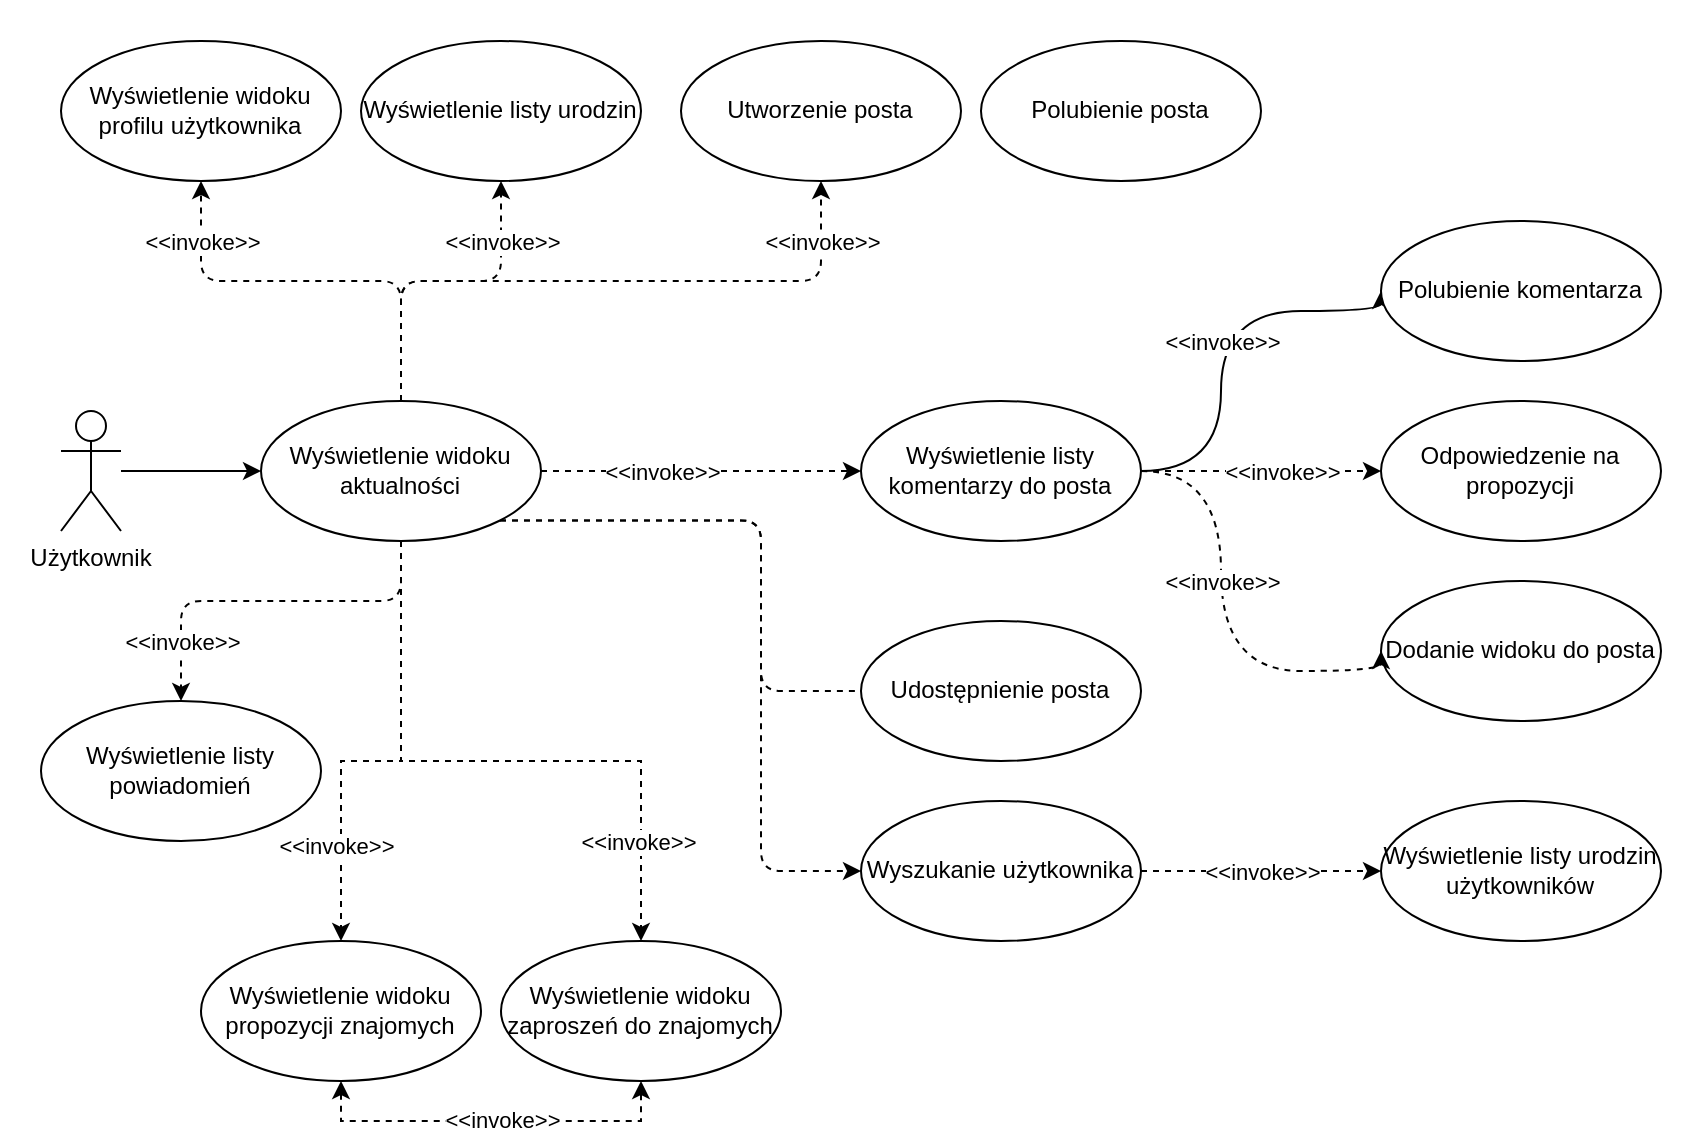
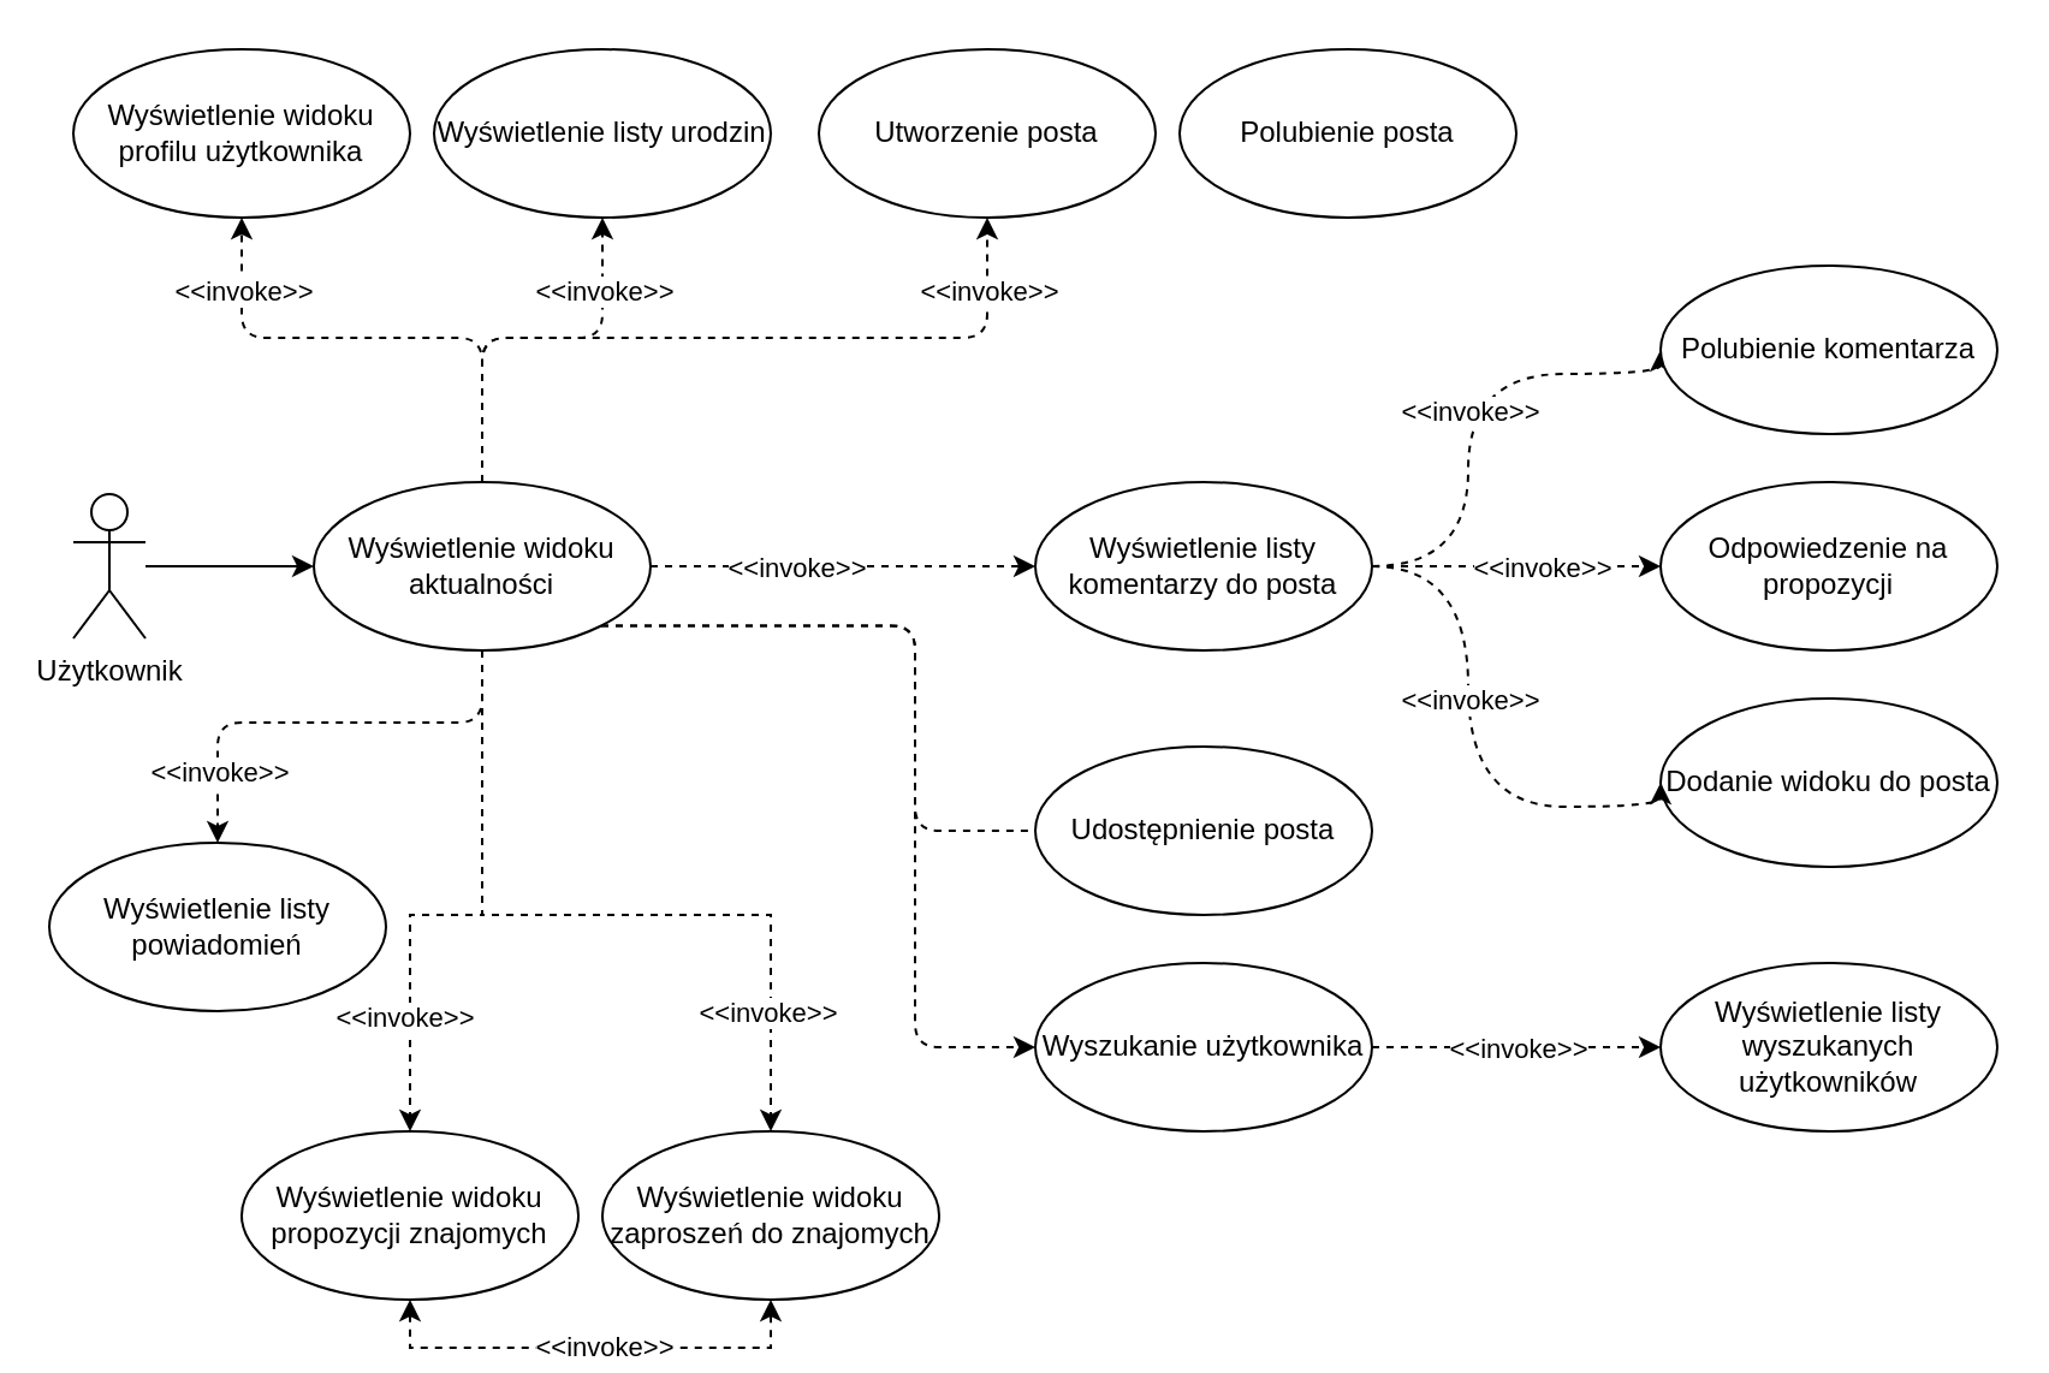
  <mxCell id="0" />
  <mxCell id="1" parent="0" />
  <mxCell id="2" style="edgeStyle=orthogonalEdgeStyle;rounded=0;orthogonalLoop=1;jettySize=auto;html=1;entryX=0;entryY=0.5;entryDx=0;entryDy=0;" parent="1" source="3" target="20" edge="1"><mxGeometry relative="1" as="geometry"><mxPoint x="100" y="235" as="targetPoint" /></mxGeometry></mxCell>
  <mxCell id="3" value="Użytkownik" style="shape=umlActor;verticalLabelPosition=bottom;verticalAlign=top;html=1;" parent="1" vertex="1"><mxGeometry x="30" y="205" width="30" height="60" as="geometry" /></mxCell>
  <mxCell id="4" style="edgeStyle=orthogonalEdgeStyle;orthogonalLoop=1;jettySize=auto;html=1;exitX=0.5;exitY=0;exitDx=0;exitDy=0;entryX=0.5;entryY=1;entryDx=0;entryDy=0;dashed=1;" parent="1" source="20" target="21" edge="1"><mxGeometry relative="1" as="geometry"><Array as="points"><mxPoint x="200" y="140" /><mxPoint x="250" y="140" /></Array></mxGeometry></mxCell>
  <mxCell id="5" value="&amp;lt;&amp;lt;invoke&amp;gt;&amp;gt;" style="edgeLabel;html=1;align=center;verticalAlign=middle;resizable=0;points=[];" parent="4" vertex="1" connectable="0"><mxGeometry x="0.539" y="1" relative="1" as="geometry"><mxPoint x="1" y="-7" as="offset" /></mxGeometry></mxCell>
  <mxCell id="6" style="edgeStyle=orthogonalEdgeStyle;orthogonalLoop=1;jettySize=auto;html=1;entryX=0;entryY=0.5;entryDx=0;entryDy=0;dashed=1;" parent="1" source="20" target="35" edge="1"><mxGeometry relative="1" as="geometry" /></mxCell>
  <mxCell id="7" value="&amp;lt;&amp;lt;invoke&amp;gt;&amp;gt;" style="edgeLabel;html=1;align=center;verticalAlign=middle;resizable=0;points=[];" parent="6" vertex="1" connectable="0"><mxGeometry x="-0.511" y="-1" relative="1" as="geometry"><mxPoint x="21" y="-1" as="offset" /></mxGeometry></mxCell>
  <mxCell id="8" style="edgeStyle=orthogonalEdgeStyle;orthogonalLoop=1;jettySize=auto;html=1;exitX=0.5;exitY=0;exitDx=0;exitDy=0;entryX=0.5;entryY=1;entryDx=0;entryDy=0;dashed=1;" parent="1" source="20" target="23" edge="1"><mxGeometry relative="1" as="geometry"><Array as="points"><mxPoint x="200" y="140" /><mxPoint x="410" y="140" /></Array></mxGeometry></mxCell>
  <mxCell id="9" value="&amp;lt;&amp;lt;invoke&amp;gt;&amp;gt;" style="edgeLabel;html=1;align=center;verticalAlign=middle;resizable=0;points=[];" parent="8" vertex="1" connectable="0"><mxGeometry x="0.371" relative="1" as="geometry"><mxPoint x="51" y="-20" as="offset" /></mxGeometry></mxCell>
  <mxCell id="10" style="edgeStyle=orthogonalEdgeStyle;orthogonalLoop=1;jettySize=auto;html=1;exitX=1;exitY=1;exitDx=0;exitDy=0;entryX=0;entryY=0.5;entryDx=0;entryDy=0;dashed=1;" parent="1" source="20" target="27" edge="1"><mxGeometry relative="1" as="geometry"><Array as="points"><mxPoint x="380" y="260" /><mxPoint x="380" y="435" /></Array></mxGeometry></mxCell>
  <mxCell id="11" style="edgeStyle=orthogonalEdgeStyle;orthogonalLoop=1;jettySize=auto;html=1;exitX=1;exitY=1;exitDx=0;exitDy=0;entryX=0;entryY=0.5;entryDx=0;entryDy=0;dashed=1;endArrow=none;" parent="1" source="20" target="24" edge="1"><mxGeometry relative="1" as="geometry"><Array as="points"><mxPoint x="380" y="260" /><mxPoint x="380" y="345" /></Array></mxGeometry></mxCell>
  <mxCell id="12" style="edgeStyle=orthogonalEdgeStyle;orthogonalLoop=1;jettySize=auto;html=1;exitX=0.5;exitY=0;exitDx=0;exitDy=0;entryX=0.5;entryY=1;entryDx=0;entryDy=0;dashed=1;" parent="1" source="20" target="42" edge="1"><mxGeometry relative="1" as="geometry"><Array as="points"><mxPoint x="200" y="140" /><mxPoint x="100" y="140" /></Array></mxGeometry></mxCell>
  <mxCell id="13" value="&amp;lt;&amp;lt;invoke&amp;gt;&amp;gt;" style="edgeLabel;html=1;align=center;verticalAlign=middle;resizable=0;points=[];" parent="12" vertex="1" connectable="0"><mxGeometry x="0.626" y="2" relative="1" as="geometry"><mxPoint x="2" y="-9" as="offset" /></mxGeometry></mxCell>
  <mxCell id="14" style="edgeStyle=orthogonalEdgeStyle;orthogonalLoop=1;jettySize=auto;html=1;exitX=0.5;exitY=1;exitDx=0;exitDy=0;entryX=0.5;entryY=0;entryDx=0;entryDy=0;dashed=1;" parent="1" source="20" target="44" edge="1"><mxGeometry relative="1" as="geometry"><Array as="points"><mxPoint x="200" y="300" /><mxPoint x="90" y="300" /></Array></mxGeometry></mxCell>
  <mxCell id="15" value="&amp;lt;&amp;lt;invoke&amp;gt;&amp;gt;" style="edgeLabel;html=1;align=center;verticalAlign=middle;resizable=0;points=[];" parent="14" vertex="1" connectable="0"><mxGeometry x="0.664" y="-1" relative="1" as="geometry"><mxPoint x="1" y="2" as="offset" /></mxGeometry></mxCell>
  <mxCell id="16" style="edgeStyle=orthogonalEdgeStyle;rounded=0;orthogonalLoop=1;jettySize=auto;html=1;entryX=0.5;entryY=0;entryDx=0;entryDy=0;dashed=1;" edge="1" parent="1" source="20" target="41"><mxGeometry relative="1" as="geometry"><Array as="points"><mxPoint x="200" y="380" /><mxPoint x="170" y="380" /></Array></mxGeometry></mxCell>
  <mxCell id="17" value="&amp;lt;&amp;lt;invoke&amp;gt;&amp;gt;" style="edgeLabel;html=1;align=center;verticalAlign=middle;resizable=0;points=[];" vertex="1" connectable="0" parent="16"><mxGeometry x="0.583" y="-3" relative="1" as="geometry"><mxPoint as="offset" /></mxGeometry></mxCell>
  <mxCell id="18" style="edgeStyle=orthogonalEdgeStyle;rounded=0;orthogonalLoop=1;jettySize=auto;html=1;entryX=0.5;entryY=0;entryDx=0;entryDy=0;dashed=1;" edge="1" parent="1" source="20" target="38"><mxGeometry relative="1" as="geometry"><Array as="points"><mxPoint x="200" y="380" /><mxPoint x="320" y="380" /></Array></mxGeometry></mxCell>
  <mxCell id="19" value="&amp;lt;&amp;lt;invoke&amp;gt;&amp;gt;" style="edgeLabel;html=1;align=center;verticalAlign=middle;resizable=0;points=[];" vertex="1" connectable="0" parent="18"><mxGeometry x="0.688" y="-2" relative="1" as="geometry"><mxPoint as="offset" /></mxGeometry></mxCell>
  <mxCell id="20" value="Wyświetlenie widoku aktualności" style="ellipse;whiteSpace=wrap;html=1;" parent="1" vertex="1"><mxGeometry x="130" y="200" width="140" height="70" as="geometry" /></mxCell>
  <mxCell id="21" value="Wyświetlenie listy urodzin" style="ellipse;whiteSpace=wrap;html=1;" parent="1" vertex="1"><mxGeometry x="180" y="20" width="140" height="70" as="geometry" /></mxCell>
  <mxCell id="22" value="Dodanie widoku do posta" style="ellipse;whiteSpace=wrap;html=1;" parent="1" vertex="1"><mxGeometry x="690" y="290" width="140" height="70" as="geometry" /></mxCell>
  <mxCell id="23" value="Utworzenie posta" style="ellipse;whiteSpace=wrap;html=1;" parent="1" vertex="1"><mxGeometry x="340" y="20" width="140" height="70" as="geometry" /></mxCell>
  <mxCell id="24" value="Udostępnienie posta" style="ellipse;whiteSpace=wrap;html=1;" parent="1" vertex="1"><mxGeometry x="430" y="310" width="140" height="70" as="geometry" /></mxCell>
  <mxCell id="25" style="edgeStyle=orthogonalEdgeStyle;orthogonalLoop=1;jettySize=auto;html=1;dashed=1;" parent="1" source="27" target="43" edge="1"><mxGeometry relative="1" as="geometry" /></mxCell>
  <mxCell id="26" value="&amp;lt;&amp;lt;invoke&amp;gt;&amp;gt;" style="edgeLabel;html=1;align=center;verticalAlign=middle;resizable=0;points=[];" parent="25" vertex="1" connectable="0"><mxGeometry x="-0.133" y="2" relative="1" as="geometry"><mxPoint x="8" y="2" as="offset" /></mxGeometry></mxCell>
  <mxCell id="27" value="Wyszukanie użytkownika" style="ellipse;whiteSpace=wrap;html=1;" parent="1" vertex="1"><mxGeometry x="430" y="400" width="140" height="70" as="geometry" /></mxCell>
  <mxCell id="28" value="Polubienie posta" style="ellipse;whiteSpace=wrap;html=1;" parent="1" vertex="1"><mxGeometry x="490" y="20" width="140" height="70" as="geometry" /></mxCell>
  <mxCell id="29" style="edgeStyle=orthogonalEdgeStyle;orthogonalLoop=1;jettySize=auto;html=1;entryX=0;entryY=0.5;entryDx=0;entryDy=0;dashed=1;" parent="1" source="35" target="36" edge="1"><mxGeometry relative="1" as="geometry" /></mxCell>
  <mxCell id="30" value="&amp;lt;&amp;lt;invoke&amp;gt;&amp;gt;" style="edgeLabel;html=1;align=center;verticalAlign=middle;resizable=0;points=[];" parent="29" vertex="1" connectable="0"><mxGeometry x="0.109" y="-1" relative="1" as="geometry"><mxPoint x="3" y="-1" as="offset" /></mxGeometry></mxCell>
- <mxCell id="31" style="edgeStyle=orthogonalEdgeStyle;orthogonalLoop=1;jettySize=auto;html=1;entryX=0;entryY=0.5;entryDx=0;entryDy=0;dashed=0;rounded=0;curved=1;exitX=1;exitY=0.5;exitDx=0;exitDy=0;" parent="1" source="35" target="37" edge="1"><mxGeometry relative="1" as="geometry"><Array as="points"><mxPoint x="610" y="235" /><mxPoint x="610" y="155" /><mxPoint x="690" y="155" /></Array></mxGeometry></mxCell>
+ <mxCell id="31" style="edgeStyle=orthogonalEdgeStyle;orthogonalLoop=1;jettySize=auto;html=1;entryX=0;entryY=0.5;entryDx=0;entryDy=0;dashed=1;rounded=0;curved=1;exitX=1;exitY=0.5;exitDx=0;exitDy=0;" parent="1" source="35" target="37" edge="1"><mxGeometry relative="1" as="geometry"><Array as="points"><mxPoint x="610" y="235" /><mxPoint x="610" y="155" /><mxPoint x="690" y="155" /></Array></mxGeometry></mxCell>
  <mxCell id="32" value="&amp;lt;&amp;lt;invoke&amp;gt;&amp;gt;" style="edgeLabel;html=1;align=center;verticalAlign=middle;resizable=0;points=[];" parent="31" vertex="1" connectable="0"><mxGeometry x="0.04" y="1" relative="1" as="geometry"><mxPoint x="1" y="4" as="offset" /></mxGeometry></mxCell>
  <mxCell id="33" style="edgeStyle=orthogonalEdgeStyle;orthogonalLoop=1;jettySize=auto;html=1;entryX=0;entryY=0.5;entryDx=0;entryDy=0;dashed=1;rounded=0;curved=1;exitX=1;exitY=0.5;exitDx=0;exitDy=0;" parent="1" source="35" target="22" edge="1"><mxGeometry relative="1" as="geometry"><Array as="points"><mxPoint x="610" y="235" /><mxPoint x="610" y="335" /><mxPoint x="690" y="335" /></Array></mxGeometry></mxCell>
  <mxCell id="34" value="&amp;lt;&amp;lt;invoke&amp;gt;&amp;gt;" style="edgeLabel;html=1;align=center;verticalAlign=middle;resizable=0;points=[];" parent="33" vertex="1" connectable="0"><mxGeometry x="-0.17" relative="1" as="geometry"><mxPoint as="offset" /></mxGeometry></mxCell>
  <mxCell id="35" value="Wyświetlenie listy komentarzy do posta" style="ellipse;whiteSpace=wrap;html=1;" parent="1" vertex="1"><mxGeometry x="430" y="200" width="140" height="70" as="geometry" /></mxCell>
  <mxCell id="36" value="Odpowiedzenie na propozycji" style="ellipse;whiteSpace=wrap;html=1;" parent="1" vertex="1"><mxGeometry x="690" y="200" width="140" height="70" as="geometry" /></mxCell>
  <mxCell id="37" value="Polubienie komentarza" style="ellipse;whiteSpace=wrap;html=1;" parent="1" vertex="1"><mxGeometry x="690" y="110" width="140" height="70" as="geometry" /></mxCell>
  <mxCell id="38" value="Wyświetlenie widoku zaproszeń do znajomych" style="ellipse;whiteSpace=wrap;html=1;" parent="1" vertex="1"><mxGeometry x="250" y="470" width="140" height="70" as="geometry" /></mxCell>
  <mxCell id="39" style="edgeStyle=orthogonalEdgeStyle;rounded=0;orthogonalLoop=1;jettySize=auto;html=1;entryX=0.5;entryY=1;entryDx=0;entryDy=0;exitX=0.5;exitY=1;exitDx=0;exitDy=0;startArrow=classic;startFill=1;dashed=1;" edge="1" parent="1" source="41" target="38"><mxGeometry relative="1" as="geometry" /></mxCell>
  <mxCell id="40" value="&amp;lt;&amp;lt;invoke&amp;gt;&amp;gt;" style="edgeLabel;html=1;align=center;verticalAlign=middle;resizable=0;points=[];" vertex="1" connectable="0" parent="39"><mxGeometry x="-0.074" y="1" relative="1" as="geometry"><mxPoint x="12" as="offset" /></mxGeometry></mxCell>
  <mxCell id="41" value="Wyświetlenie widoku propozycji znajomych" style="ellipse;whiteSpace=wrap;html=1;" parent="1" vertex="1"><mxGeometry x="100" y="470" width="140" height="70" as="geometry" /></mxCell>
  <mxCell id="42" value="Wyświetlenie widoku profilu użytkownika" style="ellipse;whiteSpace=wrap;html=1;" parent="1" vertex="1"><mxGeometry x="30" y="20" width="140" height="70" as="geometry" /></mxCell>
- <mxCell id="43" value="Wyświetlenie listy urodzin użytkowników" style="ellipse;whiteSpace=wrap;html=1;" parent="1" vertex="1"><mxGeometry x="690" y="400" width="140" height="70" as="geometry" /></mxCell>
+ <mxCell id="43" value="Wyświetlenie listy wyszukanych użytkowników" style="ellipse;whiteSpace=wrap;html=1;" parent="1" vertex="1"><mxGeometry x="690" y="400" width="140" height="70" as="geometry" /></mxCell>
  <mxCell id="44" value="Wyświetlenie listy powiadomień" style="ellipse;whiteSpace=wrap;html=1;" parent="1" vertex="1"><mxGeometry x="20" y="350" width="140" height="70" as="geometry" /></mxCell>
